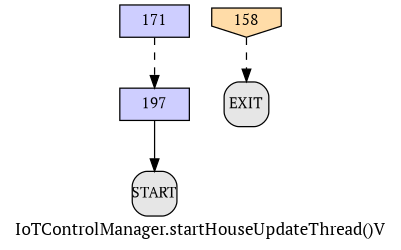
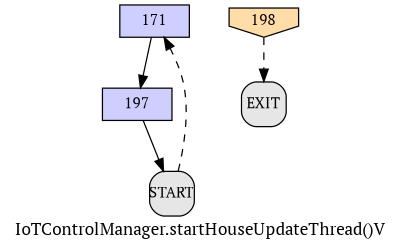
  digraph {
    fontname="PT Serif"
    label="IoTControlManager.startHouseUpdateThread()V"
    node [fillcolor="#CECEFF" fixedsize=true fontname="PT Serif" fontsize=12 shape=box style=filled]
    edge [fontname="PT Serif" style=solid]
    n1 [height=0.36 label=171 width=0.78]
    n2 [height=0.36 label=197 width=0.78]
    n3 [fillcolor="#E6E6E6" height=0.5 label=START style="filled, rounded" width=0.5]
-   n4 [fillcolor="#FFDCA8" height=0.36 label=158 shape=invhouse width=0.78]
+   n4 [fillcolor="#FFDCA8" height=0.36 label=198 shape=invhouse width=0.78]
    n5 [fillcolor="#E6E6E6" height=0.5 label=EXIT style="filled, rounded" width=0.5]
-   n1 -> n2 [style=dashed]
+   n1 -> n2
    n2 -> n3
+   n3 -> n1 [style=dashed]
    n4 -> n5 [style=dashed]
  }
